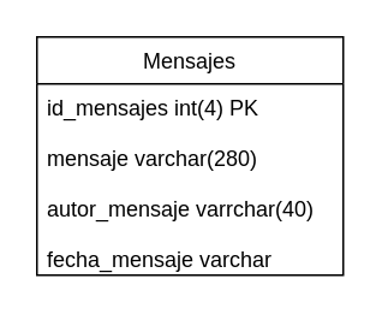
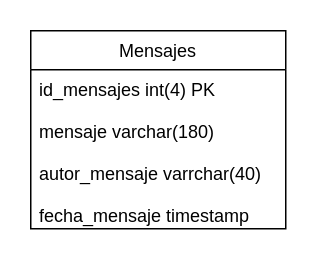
  <mxCell id="0" />
  <mxCell id="1" parent="0" />
  <mxCell id="2" value="" style="group" vertex="1" connectable="0" parent="1"><mxGeometry x="20" y="20" width="170" height="130" as="geometry" /></mxCell>
  <mxCell id="3" value="" style="group" vertex="1" connectable="0" parent="2"><mxGeometry width="170" height="130" as="geometry" /></mxCell>
  <mxCell id="4" value="" style="group" vertex="1" connectable="0" parent="3"><mxGeometry width="170" height="130" as="geometry" /></mxCell>
  <mxCell id="5" value="" style="group" vertex="1" connectable="0" parent="4"><mxGeometry width="170" height="130" as="geometry" /></mxCell>
  <mxCell id="6" value="Mensajes" style="swimlane;fontStyle=0;childLayout=stackLayout;horizontal=1;startSize=26;fillColor=none;horizontalStack=0;resizeParent=1;resizeParentMax=0;resizeLast=0;collapsible=1;marginBottom=0;" vertex="1" parent="5"><mxGeometry width="170" height="132" as="geometry" /></mxCell>
  <mxCell id="7" value="id_mensajes int(4) PK" style="text;strokeColor=none;fillColor=none;align=left;verticalAlign=top;spacingLeft=4;spacingRight=4;overflow=hidden;rotatable=0;points=[[0,0.5],[1,0.5]];portConstraint=eastwest;" vertex="1" parent="6"><mxGeometry y="26" width="170" height="28.167" as="geometry" /></mxCell>
- <mxCell id="8" value="mensaje varchar(280)" style="text;strokeColor=none;fillColor=none;align=left;verticalAlign=top;spacingLeft=4;spacingRight=4;overflow=hidden;rotatable=0;points=[[0,0.5],[1,0.5]];portConstraint=eastwest;" vertex="1" parent="6"><mxGeometry y="54.167" width="170" height="28.167" as="geometry" /></mxCell>
+ <mxCell id="8" value="mensaje varchar(180)" style="text;strokeColor=none;fillColor=none;align=left;verticalAlign=top;spacingLeft=4;spacingRight=4;overflow=hidden;rotatable=0;points=[[0,0.5],[1,0.5]];portConstraint=eastwest;" vertex="1" parent="6"><mxGeometry y="54.167" width="170" height="28.167" as="geometry" /></mxCell>
  <mxCell id="9" value="autor_mensaje varrchar(40)" style="text;strokeColor=none;fillColor=none;align=left;verticalAlign=top;spacingLeft=4;spacingRight=4;overflow=hidden;rotatable=0;points=[[0,0.5],[1,0.5]];portConstraint=eastwest;" vertex="1" parent="6"><mxGeometry y="82.333" width="170" height="28" as="geometry" /></mxCell>
- <mxCell id="10" value="fecha_mensaje varchar" style="text;strokeColor=none;fillColor=none;align=left;verticalAlign=top;spacingLeft=4;spacingRight=4;overflow=hidden;rotatable=0;points=[[0,0.5],[1,0.5]];portConstraint=eastwest;" vertex="1" parent="6"><mxGeometry y="110.333" width="170" height="21.667" as="geometry" /></mxCell>
+ <mxCell id="10" value="fecha_mensaje timestamp" style="text;strokeColor=none;fillColor=none;align=left;verticalAlign=top;spacingLeft=4;spacingRight=4;overflow=hidden;rotatable=0;points=[[0,0.5],[1,0.5]];portConstraint=eastwest;" vertex="1" parent="6"><mxGeometry y="110.333" width="170" height="21.667" as="geometry" /></mxCell>
